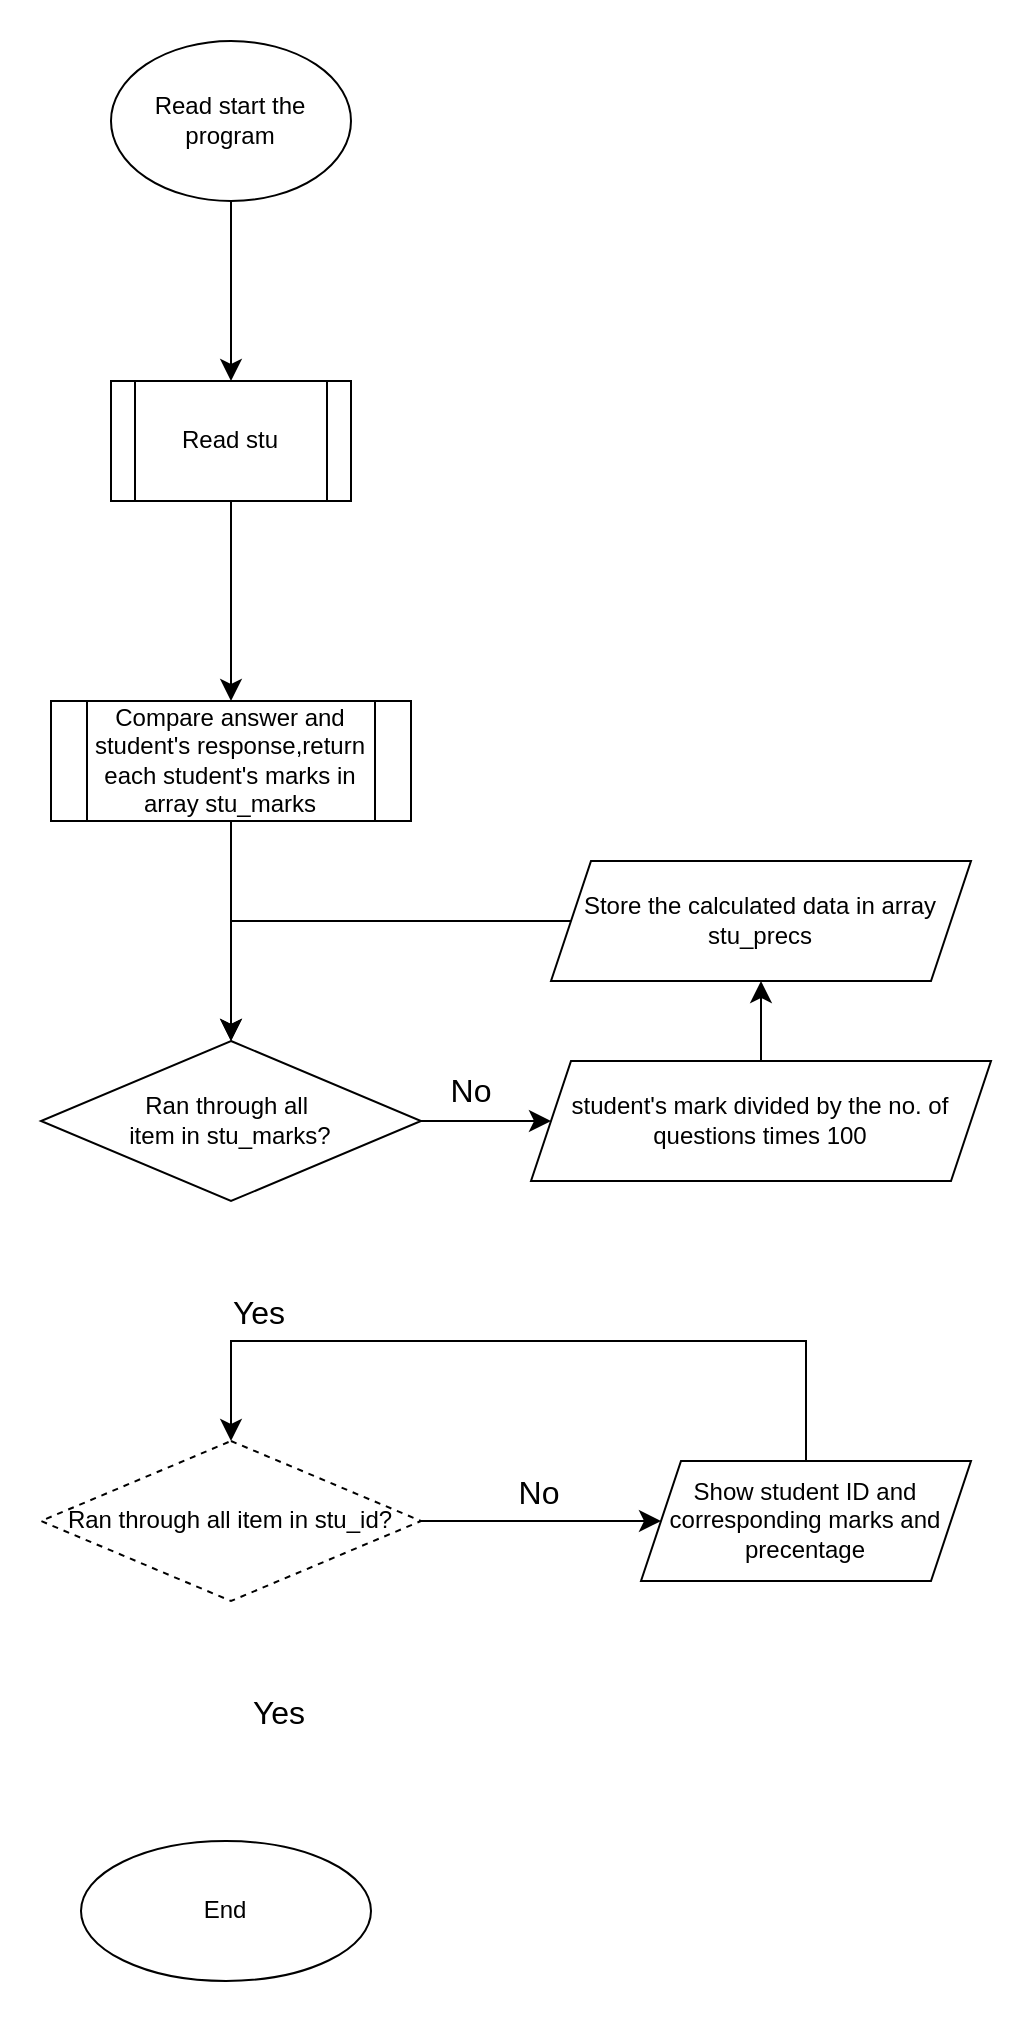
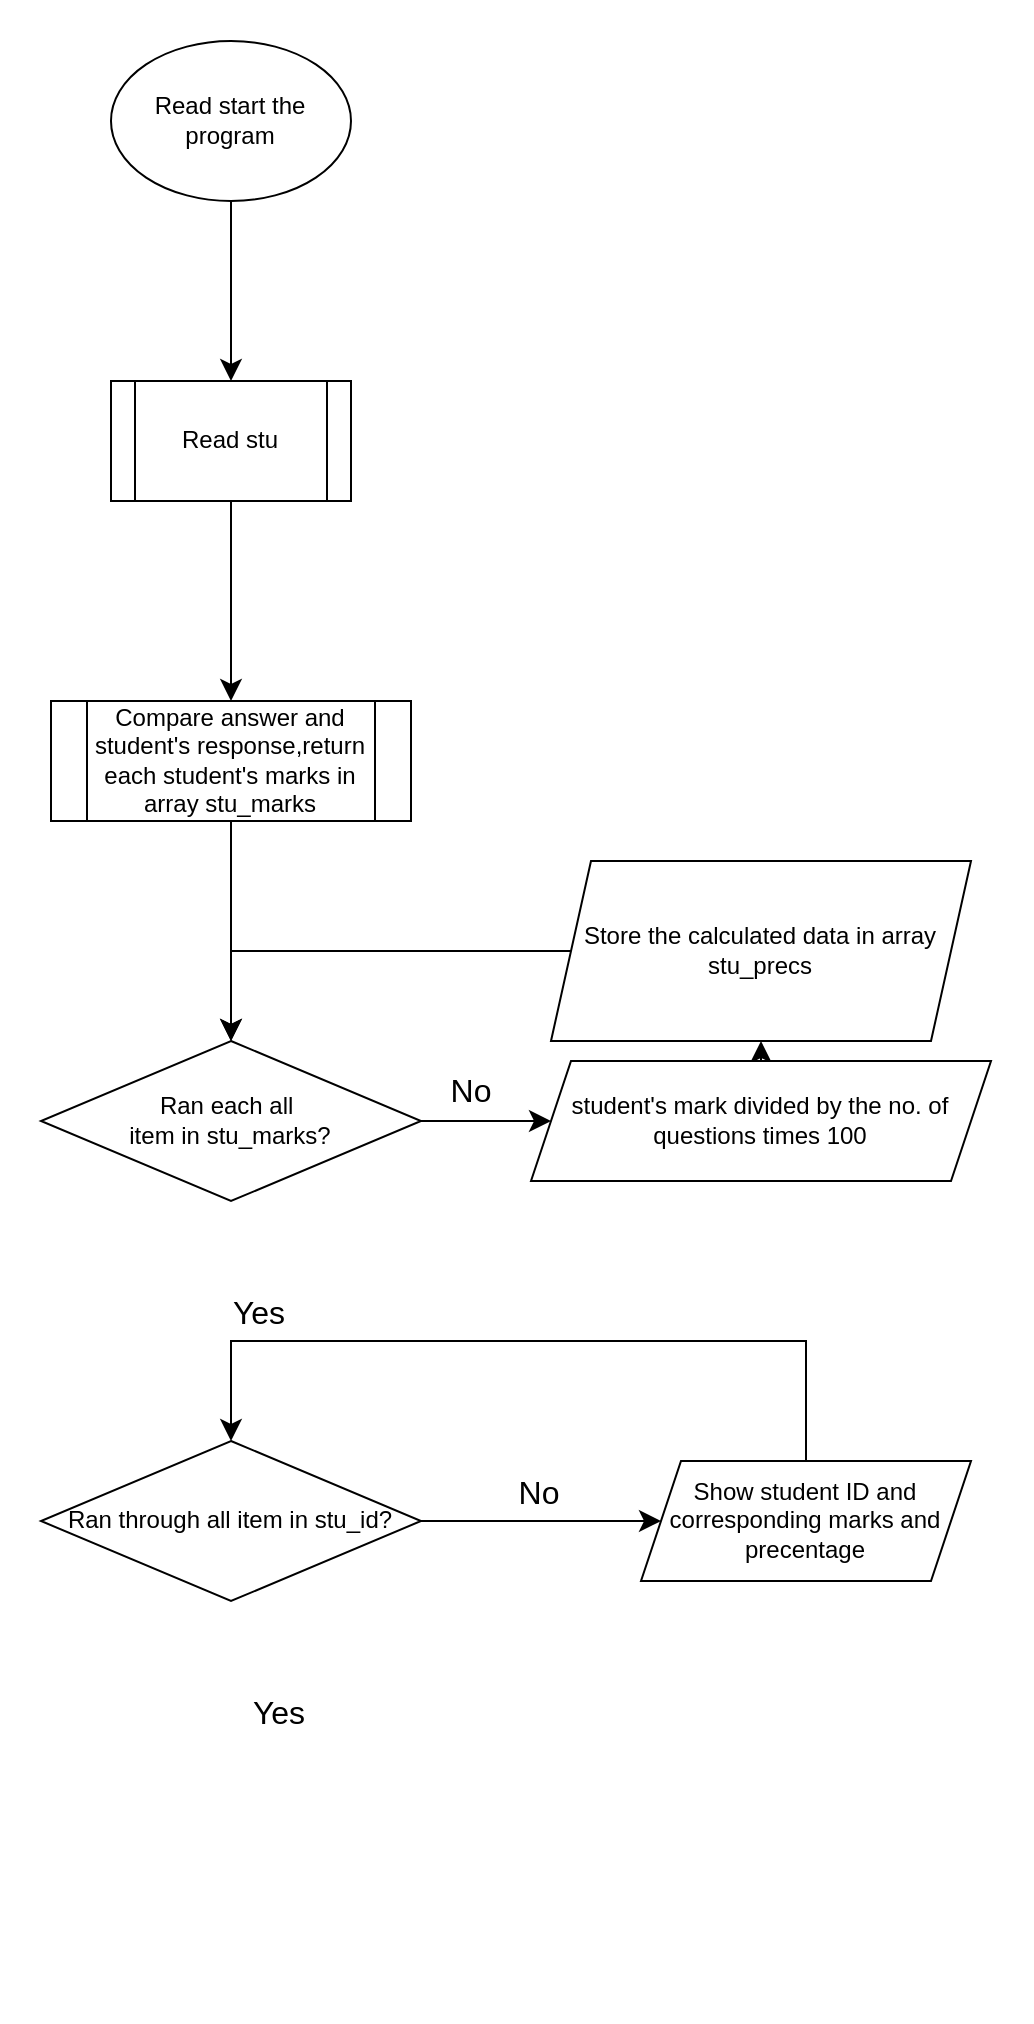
  <mxCell id="0" />
  <mxCell id="1" parent="0" />
  <mxCell id="2" style="edgeStyle=none;curved=1;rounded=0;orthogonalLoop=1;jettySize=auto;html=1;entryX=0.5;entryY=0;entryDx=0;entryDy=0;fontSize=12;startSize=8;endSize=8;" edge="1" parent="1" source="3"><mxGeometry relative="1" as="geometry"><mxPoint x="115" y="190" as="targetPoint" /></mxGeometry></mxCell>
  <mxCell id="3" value="Read start the program" style="ellipse;whiteSpace=wrap;html=1;" vertex="1" parent="1"><mxGeometry x="55" y="20" width="120" height="80" as="geometry" /></mxCell>
  <mxCell id="4" style="edgeStyle=none;curved=1;rounded=0;orthogonalLoop=1;jettySize=auto;html=1;entryX=0.5;entryY=0;entryDx=0;entryDy=0;fontSize=12;startSize=8;endSize=8;" edge="1" parent="1" source="5" target="7"><mxGeometry relative="1" as="geometry" /></mxCell>
  <mxCell id="5" value="Read stu" style="shape=process;whiteSpace=wrap;html=1;backgroundOutline=1;" vertex="1" parent="1"><mxGeometry x="55" y="190" width="120" height="60" as="geometry" /></mxCell>
  <mxCell id="6" value="" style="edgeStyle=none;curved=1;rounded=0;orthogonalLoop=1;jettySize=auto;html=1;fontSize=12;startSize=8;endSize=8;" edge="1" parent="1" source="7" target="9"><mxGeometry relative="1" as="geometry" /></mxCell>
  <mxCell id="7" value="Compare answer and student's response,return each student's marks in array stu_marks" style="shape=process;whiteSpace=wrap;html=1;backgroundOutline=1;" vertex="1" parent="1"><mxGeometry x="25" y="350" width="180" height="60" as="geometry" /></mxCell>
  <mxCell id="8" style="edgeStyle=none;curved=1;rounded=0;orthogonalLoop=1;jettySize=auto;html=1;entryX=0;entryY=0.5;entryDx=0;entryDy=0;fontSize=12;startSize=8;endSize=8;" edge="1" parent="1" source="9" target="11"><mxGeometry relative="1" as="geometry" /></mxCell>
- <mxCell id="9" value="Ran through all&amp;nbsp;&lt;div&gt;item in stu_marks?&lt;/div&gt;" style="rhombus;whiteSpace=wrap;html=1;" vertex="1" parent="1"><mxGeometry x="20" y="520" width="190" height="80" as="geometry" /></mxCell>
+ <mxCell id="9" value="Ran each all&amp;nbsp;&lt;div&gt;item in stu_marks?&lt;/div&gt;" style="rhombus;whiteSpace=wrap;html=1;" vertex="1" parent="1"><mxGeometry x="20" y="520" width="190" height="80" as="geometry" /></mxCell>
  <mxCell id="10" style="edgeStyle=none;curved=1;rounded=0;orthogonalLoop=1;jettySize=auto;html=1;entryX=0.5;entryY=1;entryDx=0;entryDy=0;fontSize=12;startSize=8;endSize=8;" edge="1" parent="1" source="11" target="12"><mxGeometry relative="1" as="geometry" /></mxCell>
  <mxCell id="11" value="student's mark divided by the no. of questions times 100" style="shape=parallelogram;perimeter=parallelogramPerimeter;whiteSpace=wrap;html=1;fixedSize=1;" vertex="1" parent="1"><mxGeometry x="265" y="530" width="230" height="60" as="geometry" /></mxCell>
- <mxCell id="12" value="Store the calculated data in array stu_precs" style="shape=parallelogram;perimeter=parallelogramPerimeter;whiteSpace=wrap;html=1;fixedSize=1;" vertex="1" parent="1"><mxGeometry x="275" y="430" width="210" height="60" as="geometry" /></mxCell>
+ <mxCell id="12" value="Store the calculated data in array stu_precs" style="shape=parallelogram;perimeter=parallelogramPerimeter;whiteSpace=wrap;html=1;fixedSize=1;" vertex="1" parent="1"><mxGeometry x="275" y="430" width="210" height="90" as="geometry" /></mxCell>
  <mxCell id="13" value="" style="edgeStyle=segmentEdgeStyle;endArrow=classic;html=1;curved=0;rounded=0;endSize=8;startSize=8;fontSize=12;exitX=0;exitY=0.5;exitDx=0;exitDy=0;entryX=0.5;entryY=0;entryDx=0;entryDy=0;" edge="1" parent="1" source="12" target="9"><mxGeometry width="50" height="50" relative="1" as="geometry"><mxPoint x="260" y="440" as="sourcePoint" /><mxPoint x="210" y="490" as="targetPoint" /></mxGeometry></mxCell>
  <mxCell id="14" value="No" style="text;html=1;align=center;verticalAlign=middle;resizable=0;points=[];autosize=1;strokeColor=none;fillColor=none;fontSize=16;" vertex="1" parent="1"><mxGeometry x="215" y="530" width="40" height="30" as="geometry" /></mxCell>
  <mxCell id="15" style="edgeStyle=none;curved=1;rounded=0;orthogonalLoop=1;jettySize=auto;html=1;entryX=0;entryY=0.5;entryDx=0;entryDy=0;fontSize=12;startSize=8;endSize=8;" edge="1" parent="1" source="16" target="18"><mxGeometry relative="1" as="geometry" /></mxCell>
- <mxCell id="16" value="Ran through all item in stu_id?" style="rhombus;whiteSpace=wrap;html=1;dashed=1;" vertex="1" parent="1"><mxGeometry x="20" y="720" width="190" height="80" as="geometry" /></mxCell>
+ <mxCell id="16" value="Ran through all item in stu_id?" style="rhombus;whiteSpace=wrap;html=1;" vertex="1" parent="1"><mxGeometry x="20" y="720" width="190" height="80" as="geometry" /></mxCell>
  <mxCell id="17" value="Yes" style="text;html=1;align=center;verticalAlign=middle;resizable=0;points=[];autosize=1;strokeColor=none;fillColor=none;fontSize=16;" vertex="1" parent="1"><mxGeometry x="104" y="641" width="50" height="30" as="geometry" /></mxCell>
  <mxCell id="18" value="Show student ID and corresponding marks and precentage" style="shape=parallelogram;perimeter=parallelogramPerimeter;whiteSpace=wrap;html=1;fixedSize=1;" vertex="1" parent="1"><mxGeometry x="320" y="730" width="165" height="60" as="geometry" /></mxCell>
  <mxCell id="19" value="" style="edgeStyle=segmentEdgeStyle;endArrow=classic;html=1;curved=0;rounded=0;endSize=8;startSize=8;fontSize=12;exitX=0.5;exitY=0;exitDx=0;exitDy=0;entryX=0.5;entryY=0;entryDx=0;entryDy=0;" edge="1" parent="1" source="18" target="16"><mxGeometry width="50" height="50" relative="1" as="geometry"><mxPoint x="395" y="691" as="sourcePoint" /><mxPoint x="235" y="670" as="targetPoint" /><Array as="points"><mxPoint x="402" y="670" /><mxPoint x="115" y="670" /></Array></mxGeometry></mxCell>
  <mxCell id="20" value="No" style="text;html=1;align=center;verticalAlign=middle;resizable=0;points=[];autosize=1;strokeColor=none;fillColor=none;fontSize=16;" vertex="1" parent="1"><mxGeometry x="249" y="731" width="40" height="30" as="geometry" /></mxCell>
- <mxCell id="21" value="End" style="ellipse;whiteSpace=wrap;html=1;" vertex="1" parent="1"><mxGeometry x="40" y="920" width="145" height="70" as="geometry" /></mxCell>
  <mxCell id="22" value="Yes" style="text;html=1;align=center;verticalAlign=middle;resizable=0;points=[];autosize=1;strokeColor=none;fillColor=none;fontSize=16;" vertex="1" parent="1"><mxGeometry x="114" y="841" width="50" height="30" as="geometry" /></mxCell>
